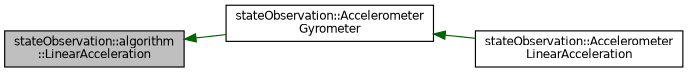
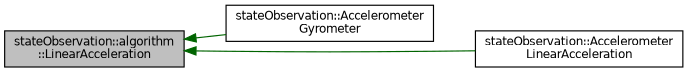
  digraph {
    rankdir=LR
    node [color=black fillcolor=white fontname=Helvetica fontsize=10 shape=record style=filled]
    edge [color=darkgreen dir=back fontname=Helvetica fontsize=10 labelfontname=Helvetica labelfontsize=10 style=solid]
    n1 [fillcolor=grey75 fontcolor=black height=0.2 label="stateObservation::algorithm\l::LinearAcceleration" width=0.4]
    n2 [height=0.2 label="stateObservation::Accelerometer\lGyrometer" width=0.4]
    n3 [height=0.2 label="stateObservation::Accelerometer\lLinearAcceleration" width=0.4]
    n1 -> n2
-   n2 -> n3
+   n1 -> n3
  }
